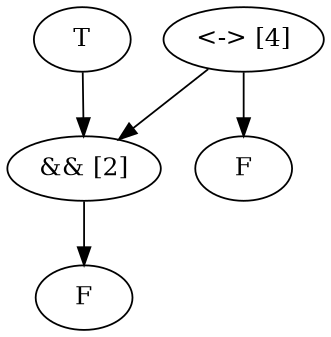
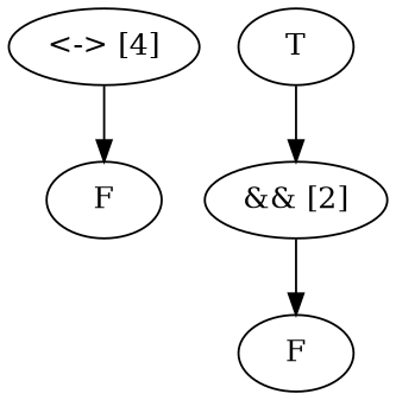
  digraph {
    fontname="DejaVu Serif"
    node [fontname="DejaVu Serif"]
    edge [fontname="DejaVu Serif"]
    n1 [label="<-> [4]"]
    n2 [label="&& [2]"]
    n3 [label=F]
    n4 [label=F]
    n5 [label=T]
-   n1 -> n2
    n1 -> n3
    n2 -> n4
    n5 -> n2
  }
